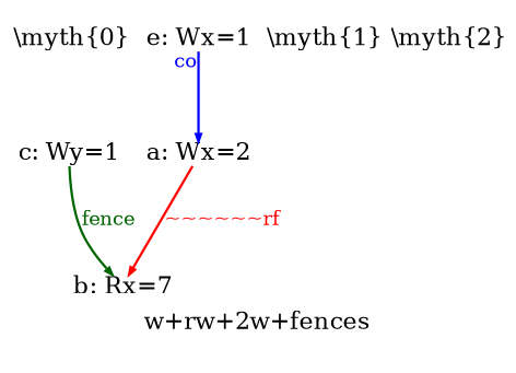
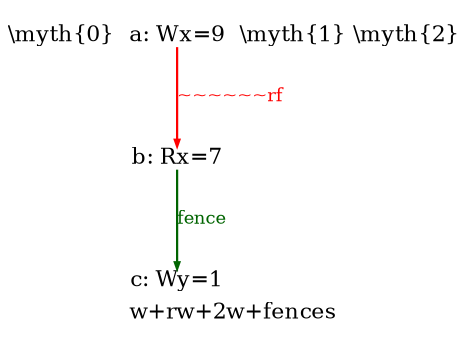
  digraph {
    fontsize=10
    label="w+rw+2w+fences"
    splines=spline
    node [fixedsize=true fontsize=10 shape=none]
    edge [arrowsize=0.300000 fontsize=8]
    n1 [height=0.091875 label="\\myth{0}" width=0.455000]
-   n2 [height=0.138889 label="a: Wx=2" width=0.486111]
+   n2 [height=0.138889 label="a: Wx=9" width=0.486111]
    n3 [height=0.138889 label="b: Rx=7" width=0.486111]
    n4 [height=0.138889 label="c: Wy=1" width=0.486111]
    n5 [height=0.091875 label="\\myth{1}" width=0.455000]
    n6 [height=0.091875 label="\\myth{2}" width=0.455000]
-   n7 [height=0.138889 label="e: Wx=1" width=0.486111]
    n2 -> n3 [color=red fontcolor=red label="~~~~~~rf"]
-   n4 -> n3 [color=darkgreen fontcolor=darkgreen label=fence]
-   n7 -> n2 [color=blue fontcolor=blue taillabel=co]
+   n3 -> n4 [color=darkgreen fontcolor=darkgreen label=fence]
  }
